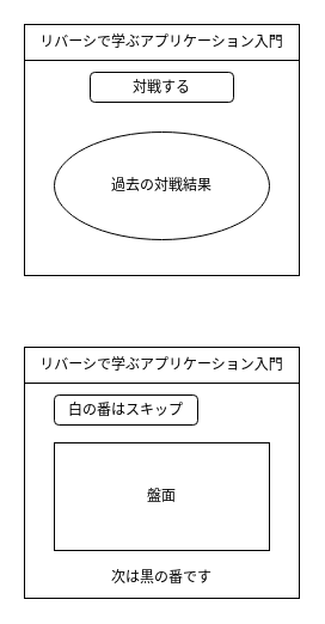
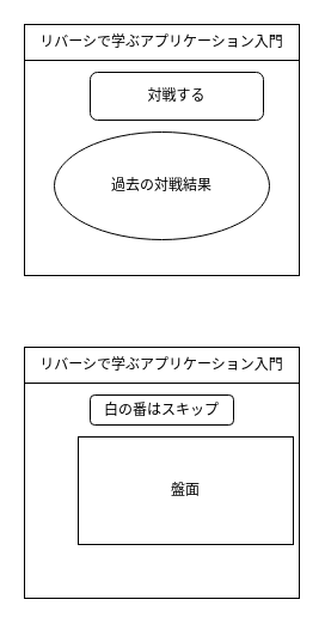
  <mxCell id="0" />
  <mxCell id="1" parent="0" />
  <mxCell id="2" value="" style="rounded=0;whiteSpace=wrap;html=1;fillColor=none;" vertex="1" parent="1"><mxGeometry x="20" y="20" width="230" height="210" as="geometry" /></mxCell>
  <mxCell id="3" value="リバーシで学ぶアプリケーション入門" style="rounded=0;whiteSpace=wrap;html=1;fillColor=none;" vertex="1" parent="1"><mxGeometry x="20" y="20" width="230" height="30" as="geometry" /></mxCell>
- <mxCell id="4" value="対戦する" style="rounded=1;whiteSpace=wrap;html=1;fillColor=none;" vertex="1" parent="1"><mxGeometry x="75" y="60" width="120" height="25" as="geometry" /></mxCell>
+ <mxCell id="4" value="対戦する" style="rounded=1;whiteSpace=wrap;html=1;fillColor=none;" vertex="1" parent="1"><mxGeometry x="75" y="60" width="145" height="40" as="geometry" /></mxCell>
  <mxCell id="5" value="過去の対戦結果" style="ellipse;whiteSpace=wrap;html=1;fillColor=none;" vertex="1" parent="1"><mxGeometry x="45" y="110" width="180" height="90" as="geometry" /></mxCell>
  <mxCell id="6" value="" style="rounded=0;whiteSpace=wrap;html=1;fillColor=none;" vertex="1" parent="1"><mxGeometry x="20" y="290" width="230" height="210" as="geometry" /></mxCell>
  <mxCell id="7" value="リバーシで学ぶアプリケーション入門" style="rounded=0;whiteSpace=wrap;html=1;fillColor=none;" vertex="1" parent="1"><mxGeometry x="20" y="290" width="230" height="30" as="geometry" /></mxCell>
- <mxCell id="8" value="白の番はスキップ" style="rounded=1;whiteSpace=wrap;html=1;fillColor=none;" vertex="1" parent="1"><mxGeometry x="45" y="330" width="120" height="25" as="geometry" /></mxCell>
- <mxCell id="9" value="盤面" style="rounded=0;whiteSpace=wrap;html=1;fillColor=none;" vertex="1" parent="1"><mxGeometry x="45" y="370" width="180" height="90" as="geometry" /></mxCell>
- <mxCell id="10" value="次は黒の番です" style="rounded=1;whiteSpace=wrap;html=1;fillColor=none;shadow=0;strokeColor=none;" vertex="1" parent="1"><mxGeometry x="75" y="470" width="120" height="25" as="geometry" /></mxCell>
+ <mxCell id="8" value="白の番はスキップ" style="rounded=1;whiteSpace=wrap;html=1;fillColor=none;" vertex="1" parent="1"><mxGeometry x="75" y="330" width="120" height="25" as="geometry" /></mxCell>
+ <mxCell id="9" value="盤面" style="rounded=0;whiteSpace=wrap;html=1;fillColor=none;" vertex="1" parent="1"><mxGeometry x="65" y="365" width="180" height="90" as="geometry" /></mxCell>
